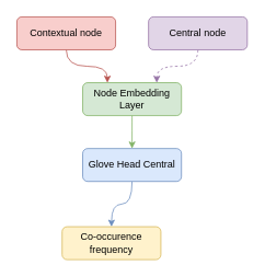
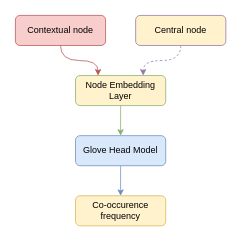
  <mxCell id="0" />
  <mxCell id="1" parent="0" />
  <mxCell id="2" style="edgeStyle=orthogonalEdgeStyle;curved=1;rounded=0;orthogonalLoop=1;jettySize=auto;html=1;fillColor=#d5e8d4;strokeColor=#82b366;" edge="1" parent="1" source="3" target="5"><mxGeometry relative="1" as="geometry" /></mxCell>
- <mxCell id="3" value="Node Embedding Layer" style="rounded=1;whiteSpace=wrap;html=1;fillColor=#d5e8d4;strokeColor=#82b366;" vertex="1" parent="1"><mxGeometry x="100" y="100" width="120" height="40" as="geometry" /></mxCell>
+ <mxCell id="3" value="Node Embedding Layer" style="rounded=1;whiteSpace=wrap;html=1;fillColor=#fff2cc;strokeColor=#82b366;" vertex="1" parent="1"><mxGeometry x="100" y="100" width="120" height="40" as="geometry" /></mxCell>
  <mxCell id="4" style="edgeStyle=orthogonalEdgeStyle;curved=1;rounded=0;orthogonalLoop=1;jettySize=auto;html=1;fillColor=#dae8fc;strokeColor=#6c8ebf;" edge="1" parent="1" source="5" target="6"><mxGeometry relative="1" as="geometry" /></mxCell>
- <mxCell id="5" value="Glove Head Central" style="rounded=1;whiteSpace=wrap;html=1;fillColor=#dae8fc;strokeColor=#6c8ebf;" vertex="1" parent="1"><mxGeometry x="100" y="180" width="120" height="40" as="geometry" /></mxCell>
- <mxCell id="6" value="Co-occurence frequency" style="rounded=1;whiteSpace=wrap;html=1;fillColor=#fff2cc;strokeColor=#d6b656;" vertex="1" parent="1"><mxGeometry x="75" y="275" width="120" height="40" as="geometry" /></mxCell>
+ <mxCell id="5" value="Glove Head Model" style="rounded=1;whiteSpace=wrap;html=1;fillColor=#dae8fc;strokeColor=#6c8ebf;" vertex="1" parent="1"><mxGeometry x="100" y="180" width="120" height="40" as="geometry" /></mxCell>
+ <mxCell id="6" value="Co-occurence frequency" style="rounded=1;whiteSpace=wrap;html=1;fillColor=#fff2cc;strokeColor=#d6b656;" vertex="1" parent="1"><mxGeometry x="100" y="260" width="120" height="40" as="geometry" /></mxCell>
  <mxCell id="7" style="edgeStyle=orthogonalEdgeStyle;rounded=0;orthogonalLoop=1;jettySize=auto;html=1;entryX=0.25;entryY=0;entryDx=0;entryDy=0;curved=1;fillColor=#f8cecc;strokeColor=#b85450;" edge="1" parent="1" source="8" target="3"><mxGeometry relative="1" as="geometry" /></mxCell>
  <mxCell id="8" value="Contextual node" style="rounded=1;whiteSpace=wrap;html=1;fillColor=#f8cecc;strokeColor=#b85450;" vertex="1" parent="1"><mxGeometry x="20" y="20" width="120" height="40" as="geometry" /></mxCell>
  <mxCell id="9" style="edgeStyle=orthogonalEdgeStyle;curved=1;rounded=0;orthogonalLoop=1;jettySize=auto;html=1;entryX=0.75;entryY=0;entryDx=0;entryDy=0;fillColor=#e1d5e7;strokeColor=#9673a6;dashed=1;" edge="1" parent="1" source="10" target="3"><mxGeometry relative="1" as="geometry" /></mxCell>
- <mxCell id="10" value="Central node" style="rounded=1;whiteSpace=wrap;html=1;fillColor=#e1d5e7;strokeColor=#9673a6;" vertex="1" parent="1"><mxGeometry x="180" y="20" width="120" height="40" as="geometry" /></mxCell>
+ <mxCell id="10" value="Central node" style="rounded=1;whiteSpace=wrap;html=1;fillColor=#fff2cc;strokeColor=#9673a6;" vertex="1" parent="1"><mxGeometry x="180" y="20" width="120" height="40" as="geometry" /></mxCell>
